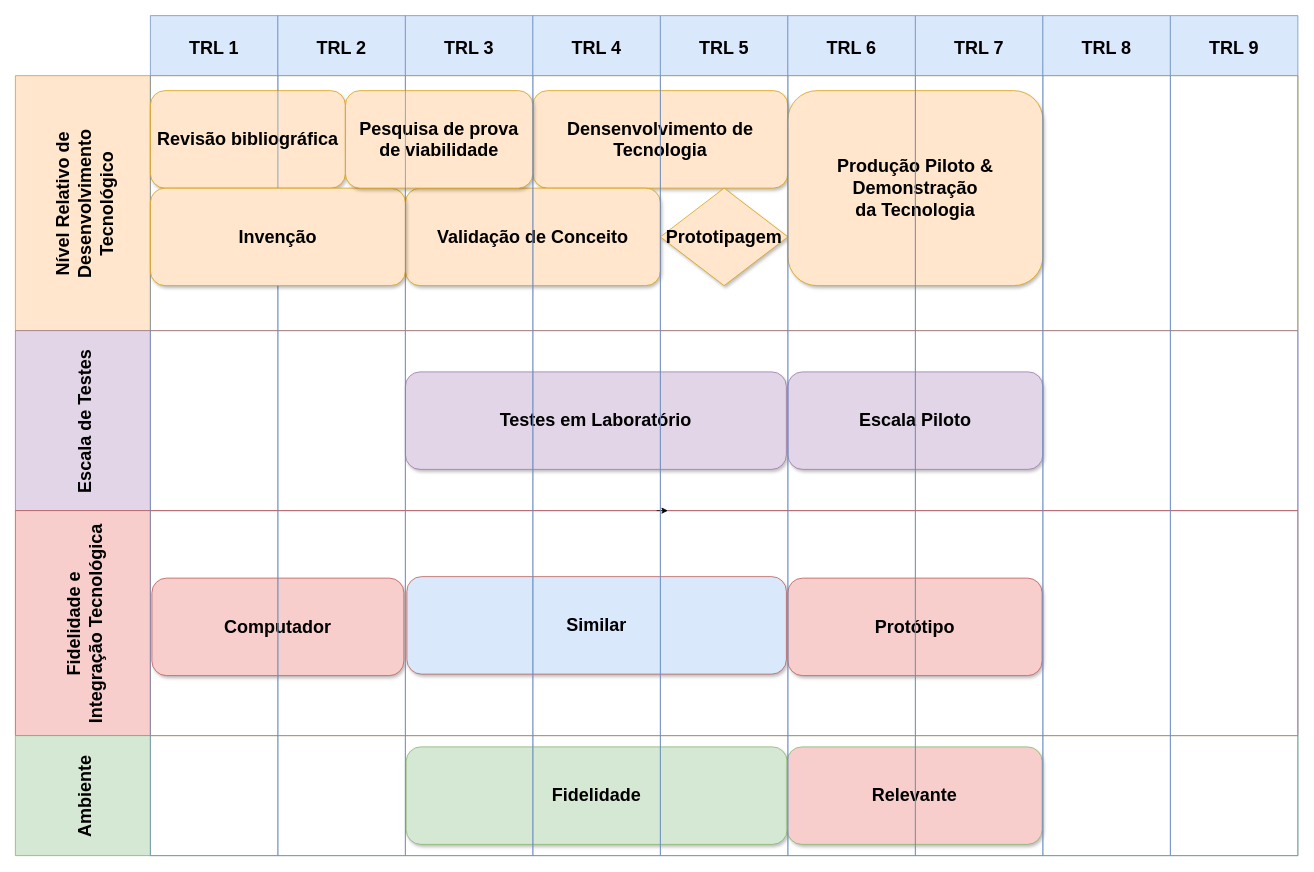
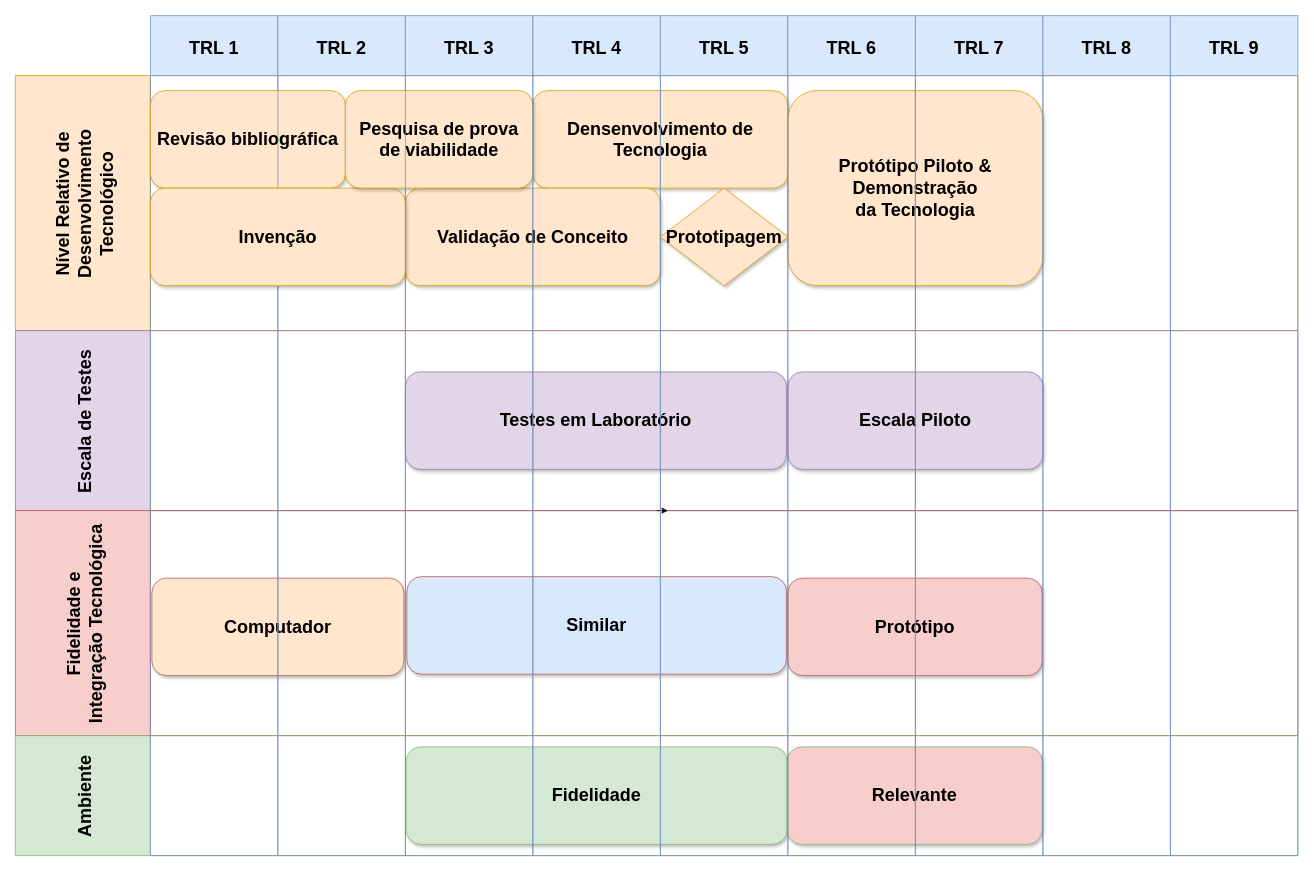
  <mxCell id="0" />
  <mxCell id="1" parent="0" />
  <mxCell id="2" value="" style="group" vertex="1" connectable="0" parent="1"><mxGeometry x="20" y="100" width="1710" height="1040" as="geometry" /></mxCell>
  <mxCell id="3" value="Nível Relativo de &#10;Desenvolvimento&#10;Tecnológico" style="swimlane;horizontal=0;startSize=180;fontSize=24;fillColor=#ffe6cc;strokeColor=#d79b00;" vertex="1" parent="2"><mxGeometry width="1710" height="340" as="geometry" /></mxCell>
  <mxCell id="4" value="Escala de Testes" style="swimlane;horizontal=0;startSize=180;fontSize=24;fillColor=#e1d5e7;strokeColor=#9673a6;" vertex="1" parent="2"><mxGeometry y="340" width="1710" height="240" as="geometry" /></mxCell>
  <mxCell id="5" value="Testes em Laboratório" style="rounded=1;whiteSpace=wrap;html=1;fontSize=24;fillColor=#e1d5e7;strokeColor=#9673a6;shadow=1;sketch=0;glass=0;fontStyle=1" vertex="1" parent="4"><mxGeometry x="520" y="55" width="508" height="130" as="geometry" /></mxCell>
  <mxCell id="6" value="Escala Piloto" style="rounded=1;whiteSpace=wrap;html=1;fontSize=24;fillColor=#e1d5e7;strokeColor=#9673a6;shadow=1;sketch=0;glass=0;fontStyle=1" vertex="1" parent="4"><mxGeometry x="1030" y="55" width="340" height="130" as="geometry" /></mxCell>
  <mxCell id="7" value="Fidelidade e &#10;Integração Tecnológica" style="swimlane;horizontal=0;startSize=180;fontSize=24;fillColor=#f8cecc;strokeColor=#b85450;" vertex="1" parent="2"><mxGeometry y="580" width="1710" height="300" as="geometry" /></mxCell>
- <mxCell id="8" value="Computador" style="rounded=1;whiteSpace=wrap;html=1;fontSize=24;fillColor=#f8cecc;strokeColor=#b85450;shadow=1;sketch=0;glass=0;fontStyle=1" vertex="1" parent="7"><mxGeometry x="182" y="90" width="336" height="130" as="geometry" /></mxCell>
+ <mxCell id="8" value="Computador" style="rounded=1;whiteSpace=wrap;html=1;fontSize=24;fillColor=#ffe6cc;strokeColor=#b85450;shadow=1;sketch=0;glass=0;fontStyle=1;" vertex="1" parent="7"><mxGeometry x="182" y="90" width="336" height="130" as="geometry" /></mxCell>
  <mxCell id="9" value="Similar" style="rounded=1;whiteSpace=wrap;html=1;fontSize=24;fillColor=#dae8fc;strokeColor=#b85450;shadow=1;sketch=0;glass=0;fontStyle=1;" vertex="1" parent="7"><mxGeometry x="522" y="88" width="506" height="130" as="geometry" /></mxCell>
  <mxCell id="10" value="Protótipo" style="rounded=1;whiteSpace=wrap;html=1;fontSize=24;fillColor=#f8cecc;strokeColor=#b85450;shadow=1;sketch=0;glass=0;fontStyle=1" vertex="1" parent="7"><mxGeometry x="1030" y="90" width="339" height="130" as="geometry" /></mxCell>
  <mxCell id="11" value="Ambiente" style="swimlane;horizontal=0;startSize=180;fontSize=24;fillColor=#d5e8d4;strokeColor=#82b366;" vertex="1" parent="2"><mxGeometry y="880" width="1710" height="160" as="geometry" /></mxCell>
  <mxCell id="12" value="Fidelidade" style="rounded=1;whiteSpace=wrap;html=1;fontSize=24;fillColor=#d5e8d4;strokeColor=#82b366;shadow=1;sketch=0;glass=0;fontStyle=1" vertex="1" parent="11"><mxGeometry x="521" y="15" width="508" height="130" as="geometry" /></mxCell>
  <mxCell id="13" value="Relevante" style="rounded=1;whiteSpace=wrap;html=1;fontSize=24;fillColor=#f8cecc;strokeColor=#82b366;shadow=1;sketch=0;glass=0;fontStyle=1;" vertex="1" parent="11"><mxGeometry x="1029" y="15" width="340" height="130" as="geometry" /></mxCell>
  <mxCell id="14" value="Densenvolvimento de&lt;br&gt;Tecnologia" style="rounded=1;whiteSpace=wrap;html=1;fontSize=24;fillColor=#ffe6cc;strokeColor=#d79b00;shadow=1;sketch=0;glass=0;gradientColor=none;fontStyle=1" vertex="1" parent="2"><mxGeometry x="690" y="20" width="340" height="130" as="geometry" /></mxCell>
  <mxCell id="15" value="Validação de Conceito" style="rounded=1;whiteSpace=wrap;html=1;fontSize=24;fillColor=#ffe6cc;strokeColor=#d79b00;shadow=1;sketch=0;glass=0;gradientColor=none;fontStyle=1" vertex="1" parent="2"><mxGeometry x="520" y="150" width="340" height="130" as="geometry" /></mxCell>
  <mxCell id="16" value="Prototipagem" style="rhombus;whiteSpace=wrap;html=1;fontSize=24;fillColor=#ffe6cc;strokeColor=#d79b00;shadow=1;sketch=0;glass=0;gradientColor=none;fontStyle=1;" vertex="1" parent="2"><mxGeometry x="860" y="150" width="170" height="130" as="geometry" /></mxCell>
- <mxCell id="17" value="Produção Piloto &amp;amp; Demonstração &lt;br&gt;da Tecnologia" style="rounded=1;whiteSpace=wrap;html=1;fontSize=24;fillColor=#ffe6cc;strokeColor=#d79b00;shadow=1;sketch=0;glass=0;gradientColor=none;fontStyle=1" vertex="1" parent="2"><mxGeometry x="1030" y="20" width="340" height="260" as="geometry" /></mxCell>
+ <mxCell id="17" value="Protótipo Piloto &amp;amp; Demonstração &lt;br&gt;da Tecnologia" style="rounded=1;whiteSpace=wrap;html=1;fontSize=24;fillColor=#ffe6cc;strokeColor=#d79b00;shadow=1;sketch=0;glass=0;gradientColor=none;fontStyle=1" vertex="1" parent="2"><mxGeometry x="1030" y="20" width="340" height="260" as="geometry" /></mxCell>
  <mxCell id="18" style="edgeStyle=orthogonalEdgeStyle;rounded=0;orthogonalLoop=1;jettySize=auto;html=1;exitX=0.5;exitY=0;exitDx=0;exitDy=0;fontSize=24;" edge="1" parent="1" source="7"><mxGeometry relative="1" as="geometry"><mxPoint x="890" y="680.333" as="targetPoint" /></mxGeometry></mxCell>
  <mxCell id="19" value="TRL 1" style="swimlane;fontSize=24;startSize=80;fillColor=#dae8fc;strokeColor=#6c8ebf;" vertex="1" parent="1"><mxGeometry x="200" y="20" width="170" height="1120" as="geometry" /></mxCell>
  <mxCell id="20" value="Revisão bibliográfica" style="rounded=1;whiteSpace=wrap;html=1;fontSize=24;fillColor=#ffe6cc;strokeColor=#d79b00;shadow=1;sketch=0;glass=0;gradientColor=none;fontStyle=1" vertex="1" parent="19"><mxGeometry y="100" width="260" height="130" as="geometry" /></mxCell>
  <mxCell id="21" value="TRL 2" style="swimlane;fontSize=24;startSize=80;fillColor=#dae8fc;strokeColor=#6c8ebf;" vertex="1" parent="1"><mxGeometry x="370" y="20" width="170" height="1120" as="geometry" /></mxCell>
  <mxCell id="22" value="Invenção" style="rounded=1;whiteSpace=wrap;html=1;fontSize=24;fillColor=#ffe6cc;strokeColor=#d79b00;shadow=1;sketch=0;glass=0;gradientColor=none;fontStyle=1" vertex="1" parent="21"><mxGeometry x="-170" y="230" width="340" height="130" as="geometry" /></mxCell>
  <mxCell id="23" value="Pesquisa de prova &lt;br&gt;de viabilidade" style="rounded=1;whiteSpace=wrap;html=1;fontSize=24;fillColor=#ffe6cc;strokeColor=#d79b00;shadow=1;sketch=0;glass=0;gradientColor=none;fontStyle=1" vertex="1" parent="21"><mxGeometry x="90" y="100" width="250" height="130" as="geometry" /></mxCell>
  <mxCell id="24" value="TRL 3" style="swimlane;fontSize=24;startSize=80;fillColor=#dae8fc;strokeColor=#6c8ebf;" vertex="1" parent="1"><mxGeometry x="540" y="20" width="170" height="1120" as="geometry" /></mxCell>
  <mxCell id="25" value="TRL 4" style="swimlane;fontSize=24;startSize=80;fillColor=#dae8fc;strokeColor=#6c8ebf;" vertex="1" parent="1"><mxGeometry x="710" y="20" width="170" height="1120" as="geometry" /></mxCell>
  <mxCell id="26" value="TRL 5" style="swimlane;fontSize=24;startSize=80;fillColor=#dae8fc;strokeColor=#6c8ebf;" vertex="1" parent="1"><mxGeometry x="880" y="20" width="170" height="1120" as="geometry" /></mxCell>
  <mxCell id="27" value="TRL 6" style="swimlane;fontSize=24;startSize=80;fillColor=#dae8fc;strokeColor=#6c8ebf;" vertex="1" parent="1"><mxGeometry x="1050" y="20" width="170" height="1120" as="geometry" /></mxCell>
  <mxCell id="28" value="TRL 7" style="swimlane;fontSize=24;startSize=80;fillColor=#dae8fc;strokeColor=#6c8ebf;" vertex="1" parent="1"><mxGeometry x="1220" y="20" width="170" height="1120" as="geometry" /></mxCell>
  <mxCell id="29" value="TRL 8" style="swimlane;fontSize=24;startSize=80;fillColor=#dae8fc;strokeColor=#6c8ebf;" vertex="1" parent="1"><mxGeometry x="1390" y="20" width="170" height="1120" as="geometry" /></mxCell>
  <mxCell id="30" value="TRL 9" style="swimlane;fontSize=24;startSize=80;fillColor=#dae8fc;strokeColor=#6c8ebf;" vertex="1" parent="1"><mxGeometry x="1560" y="20" width="170" height="1120" as="geometry" /></mxCell>
